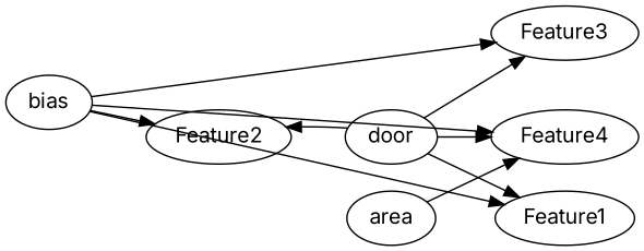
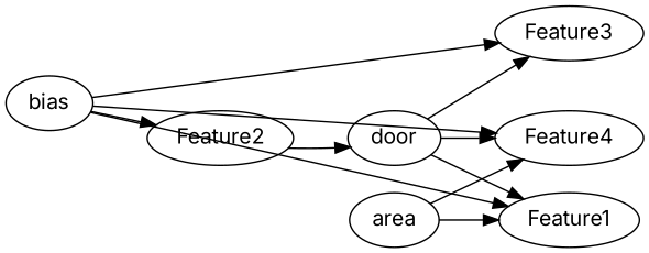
  digraph {
    constraint=false
    fontname=Inter
    rankdir=LR
    splines=line
    node [fontname=Inter]
    edge [fontname=Inter]
    n1 [label=Feature3]
    n2 [label=Feature4]
    n3 [label=Feature1]
    n4 [label=Feature2]
    bias
    area
    door
    bias -> n1
    bias -> n2
    bias -> n3
    bias -> n4
    area -> n2
+   area -> n3
    door -> n1
    door -> n2
    door -> n3
-   door -> n4
+   n4 -> door
  }
